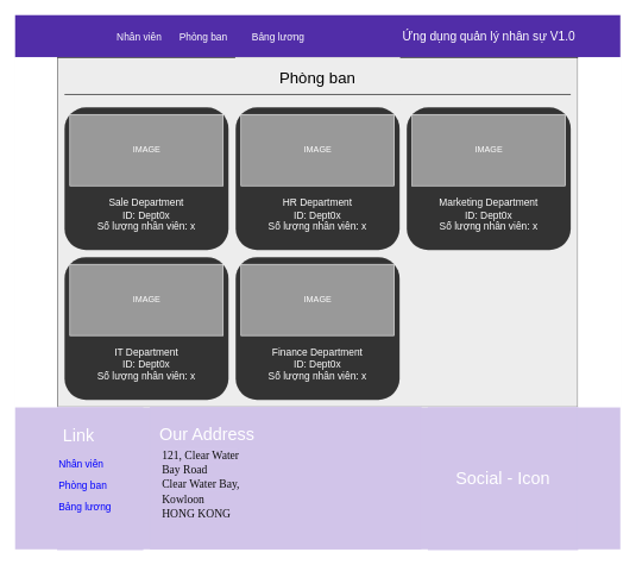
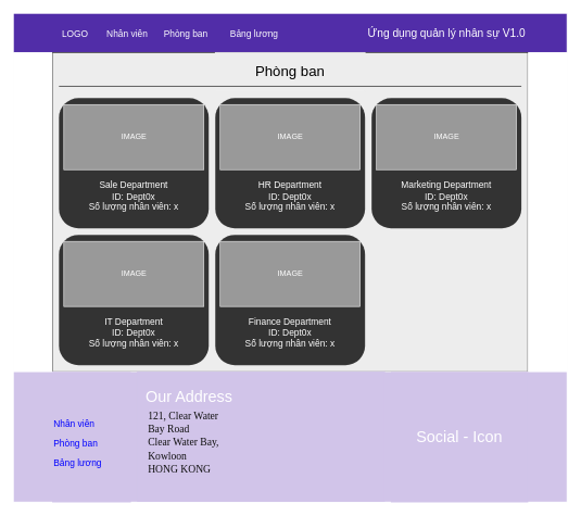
  <mxCell id="0" />
  <mxCell id="1" parent="0" />
  <mxCell id="2" value="" style="html=1;shadow=0;dashed=0;fontSize=16;fontColor=#181819;align=left;spacing=15;fillColor=#512da8;strokeWidth=1;strokeColor=#FFFFFF;" vertex="1" parent="1"><mxGeometry width="850" height="60" as="geometry" x="20" y="20" /></mxCell>
  <mxCell id="3" value="Nhân viên" style="fillColor=none;strokeColor=none;fontSize=14;align=center;fontColor=#FFFFFF;" vertex="1" parent="2"><mxGeometry width="70" height="40" relative="1" as="geometry"><mxPoint x="140" y="10" as="offset" /></mxGeometry></mxCell>
  <mxCell id="4" value="Phòng ban" style="fillColor=none;strokeColor=none;fontSize=14;align=center;fontColor=#FFFFFF;" vertex="1" parent="2"><mxGeometry width="50" height="40" relative="1" as="geometry"><mxPoint x="240" y="10" as="offset" /></mxGeometry></mxCell>
  <mxCell id="5" value="Bảng lương" style="fillColor=none;strokeColor=none;fontSize=14;align=center;fontColor=#FFFFFF;" vertex="1" parent="2"><mxGeometry width="80" height="40" relative="1" as="geometry"><mxPoint x="330" y="10" as="offset" /></mxGeometry></mxCell>
  <mxCell id="6" value="Ứng dụng quản lý nhân sự V1.0" style="fillColor=none;strokeColor=none;fontSize=17;align=center;fontColor=#FFFFFF;spacingLeft=1;strokeWidth=1;" vertex="1" parent="2"><mxGeometry width="250" height="40" relative="1" as="geometry"><mxPoint x="540" y="10" as="offset" /></mxGeometry></mxCell>
  <mxCell id="7" value="" style="rounded=0;whiteSpace=wrap;html=1;fillColor=#ededed;shadow=0;" vertex="1" parent="1"><mxGeometry x="80" y="80" width="730" height="490" as="geometry" /></mxCell>
+ <mxCell id="8" value="LOGO" style="fillColor=none;strokeColor=none;fontSize=14;align=center;fontColor=#FFFFFF;" vertex="1" parent="1"><mxGeometry x="80" y="30" width="70" height="40" as="geometry" /></mxCell>
  <mxCell id="9" value="&lt;font color=&quot;#000000&quot; style=&quot;font-size: 22px&quot;&gt;Phòng ban&lt;/font&gt;" style="rounded=0;whiteSpace=wrap;html=1;fillColor=#ededed;strokeColor=#ededed;" vertex="1" parent="1"><mxGeometry x="330" y="80" width="230" height="60" as="geometry" /></mxCell>
  <mxCell id="10" value="" style="edgeStyle=none;html=1;" edge="1" parent="1"><mxGeometry relative="1" as="geometry"><mxPoint x="145" y="290" as="sourcePoint" /><mxPoint x="145" y="350" as="targetPoint" /></mxGeometry></mxCell>
  <mxCell id="11" value="" style="edgeStyle=none;html=1;" edge="1" parent="1"><mxGeometry relative="1" as="geometry"><mxPoint x="265" y="440" as="sourcePoint" /><mxPoint x="265" y="520" as="targetPoint" /></mxGeometry></mxCell>
  <mxCell id="12" value="" style="rounded=0;whiteSpace=wrap;html=1;shadow=0;glass=0;sketch=0;strokeColor=#ededed;strokeWidth=0;fillColor=#FFFFFF;" vertex="1" parent="1"><mxGeometry y="80" width="60" height="490" as="geometry" x="20" /></mxCell>
  <mxCell id="13" value="" style="rounded=0;whiteSpace=wrap;html=1;shadow=0;glass=0;sketch=0;strokeColor=#ededed;strokeWidth=0;fillColor=#FFFFFF;" vertex="1" parent="1"><mxGeometry x="810" y="80" width="60" height="490" as="geometry" /></mxCell>
  <mxCell id="14" value="&lt;font color=&quot;#ffffff&quot;&gt;IMAGE&lt;/font&gt;" style="rounded=0;whiteSpace=wrap;html=1;shadow=0;glass=0;sketch=0;strokeColor=#ededed;strokeWidth=1;fillColor=#999999;" vertex="1" parent="1"><mxGeometry x="215" y="160" width="100" height="80" as="geometry" /></mxCell>
  <mxCell id="15" value="&lt;font style=&quot;font-size: 14px&quot;&gt;&lt;font color=&quot;#ffffff&quot;&gt;&lt;br&gt;&lt;br&gt;&lt;br&gt;&lt;br&gt;&lt;br&gt;&lt;br&gt;Sale Department&lt;br&gt;ID: Dept0x&lt;br&gt;Số lượng nhân viên: x&lt;/font&gt;&lt;br&gt;&lt;/font&gt;" style="rounded=1;whiteSpace=wrap;html=1;strokeColor=#ededed;shadow=0;sketch=0;glass=0;fillColor=#333333;strokeWidth=0;" vertex="1" parent="1"><mxGeometry x="90" y="150" width="230" height="200" as="geometry" /></mxCell>
  <mxCell id="16" value="&lt;font color=&quot;#ffffff&quot;&gt;IMAGE&lt;/font&gt;" style="rounded=0;whiteSpace=wrap;html=1;shadow=0;glass=0;sketch=0;strokeColor=#ededed;strokeWidth=1;fillColor=#999999;" vertex="1" parent="1"><mxGeometry x="97.5" y="160" width="215" height="100" as="geometry" /></mxCell>
  <mxCell id="17" value="&lt;font style=&quot;font-size: 14px&quot;&gt;&lt;font color=&quot;#ffffff&quot;&gt;&lt;br&gt;&lt;br&gt;&lt;br&gt;&lt;br&gt;&lt;br&gt;&lt;br&gt;HR Department&lt;br&gt;ID: Dept0x&lt;br&gt;Số lượng nhân viên: x&lt;/font&gt;&lt;br&gt;&lt;/font&gt;" style="rounded=1;whiteSpace=wrap;html=1;strokeColor=#ededed;shadow=0;sketch=0;glass=0;fillColor=#333333;strokeWidth=0;" vertex="1" parent="1"><mxGeometry x="330" y="150" width="230" height="200" as="geometry" /></mxCell>
  <mxCell id="18" value="&lt;font color=&quot;#ffffff&quot;&gt;IMAGE&lt;/font&gt;" style="rounded=0;whiteSpace=wrap;html=1;shadow=0;glass=0;sketch=0;strokeColor=#ededed;strokeWidth=1;fillColor=#999999;" vertex="1" parent="1"><mxGeometry x="337.5" y="160" width="215" height="100" as="geometry" /></mxCell>
  <mxCell id="19" value="&lt;font style=&quot;font-size: 14px&quot;&gt;&lt;font color=&quot;#ffffff&quot;&gt;&lt;br&gt;&lt;br&gt;&lt;br&gt;&lt;br&gt;&lt;br&gt;&lt;br&gt;Marketing Department&lt;br&gt;ID: Dept0x&lt;br&gt;Số lượng nhân viên: x&lt;/font&gt;&lt;br&gt;&lt;/font&gt;" style="rounded=1;whiteSpace=wrap;html=1;strokeColor=#ededed;shadow=0;sketch=0;glass=0;fillColor=#333333;strokeWidth=0;" vertex="1" parent="1"><mxGeometry x="570" y="150" width="230" height="200" as="geometry" /></mxCell>
  <mxCell id="20" value="&lt;font color=&quot;#ffffff&quot;&gt;IMAGE&lt;/font&gt;" style="rounded=0;whiteSpace=wrap;html=1;shadow=0;glass=0;sketch=0;strokeColor=#ededed;strokeWidth=1;fillColor=#999999;" vertex="1" parent="1"><mxGeometry x="577.5" y="160" width="215" height="100" as="geometry" /></mxCell>
  <mxCell id="21" value="&lt;font style=&quot;font-size: 14px&quot;&gt;&lt;font color=&quot;#ffffff&quot;&gt;&lt;br&gt;&lt;br&gt;&lt;br&gt;&lt;br&gt;&lt;br&gt;&lt;br&gt;IT Department&lt;br&gt;ID: Dept0x&lt;br&gt;Số lượng nhân viên: x&lt;/font&gt;&lt;br&gt;&lt;/font&gt;" style="rounded=1;whiteSpace=wrap;html=1;strokeColor=#ededed;shadow=0;sketch=0;glass=0;fillColor=#333333;strokeWidth=0;" vertex="1" parent="1"><mxGeometry x="90" y="360" width="230" height="200" as="geometry" /></mxCell>
  <mxCell id="22" value="&lt;font color=&quot;#ffffff&quot;&gt;IMAGE&lt;/font&gt;" style="rounded=0;whiteSpace=wrap;html=1;shadow=0;glass=0;sketch=0;strokeColor=#ededed;strokeWidth=1;fillColor=#999999;" vertex="1" parent="1"><mxGeometry x="97.5" y="370" width="215" height="100" as="geometry" /></mxCell>
  <mxCell id="23" value="&lt;font style=&quot;font-size: 14px&quot;&gt;&lt;font color=&quot;#ffffff&quot;&gt;&lt;br&gt;&lt;br&gt;&lt;br&gt;&lt;br&gt;&lt;br&gt;&lt;br&gt;Finance Department&lt;br&gt;ID: Dept0x&lt;br&gt;Số lượng nhân viên: x&lt;/font&gt;&lt;br&gt;&lt;/font&gt;" style="rounded=1;whiteSpace=wrap;html=1;strokeColor=#ededed;shadow=0;sketch=0;glass=0;fillColor=#333333;strokeWidth=0;" vertex="1" parent="1"><mxGeometry x="330" y="360" width="230" height="200" as="geometry" /></mxCell>
  <mxCell id="24" value="&lt;font color=&quot;#ffffff&quot;&gt;IMAGE&lt;/font&gt;" style="rounded=0;whiteSpace=wrap;html=1;shadow=0;glass=0;sketch=0;strokeColor=#ededed;strokeWidth=1;fillColor=#999999;" vertex="1" parent="1"><mxGeometry x="337.5" y="370" width="215" height="100" as="geometry" /></mxCell>
  <mxCell id="25" value="" style="line;strokeWidth=1;html=1;perimeter=backbonePerimeter;points=[];outlineConnect=0;strokeColor=#000000;" vertex="1" parent="1"><mxGeometry x="90" y="127" width="710" height="10" as="geometry" /></mxCell>
  <mxCell id="26" value="" style="rounded=0;whiteSpace=wrap;html=1;fontSize=17;strokeWidth=1;fontColor=#ffffff;fillColor=#d1c4e9;strokeColor=#FFFFFF;" vertex="1" parent="1"><mxGeometry y="570" width="850" height="200" as="geometry" x="20" /></mxCell>
  <mxCell id="27" value="" style="rounded=0;whiteSpace=wrap;html=1;fontSize=17;fontColor=#FFFFFF;strokeWidth=1;fillColor=#D1C4E9;strokeColor=#D1C4E9;" vertex="1" parent="1"><mxGeometry x="80" y="571" width="120" height="199" as="geometry" /></mxCell>
  <mxCell id="28" value="&lt;div style=&quot;text-align: left&quot;&gt;&lt;br&gt;&lt;/div&gt;&lt;br&gt;&lt;br&gt;" style="rounded=0;whiteSpace=wrap;html=1;fontSize=17;fontColor=#FFFFFF;strokeWidth=1;fillColor=#d1c4e9;strokeColor=#D1C4E9;" vertex="1" parent="1"><mxGeometry x="210" y="570" width="380" height="199" as="geometry" /></mxCell>
  <mxCell id="29" value="" style="rounded=0;whiteSpace=wrap;html=1;fontSize=17;fontColor=#FFFFFF;strokeWidth=1;fillColor=#d1c4e9;strokeColor=#D1C4E9;" vertex="1" parent="1"><mxGeometry x="600" y="571" width="210" height="199" as="geometry" /></mxCell>
- <mxCell id="30" value="&lt;font style=&quot;font-size: 24px&quot;&gt;Link&lt;/font&gt;" style="text;html=1;strokeColor=none;fillColor=none;align=center;verticalAlign=middle;whiteSpace=wrap;rounded=0;fontSize=17;fontColor=#FFFFFF;" vertex="1" parent="1"><mxGeometry x="80" y="590" width="60" height="40" as="geometry" /></mxCell>
  <mxCell id="31" value="&lt;font style=&quot;font-size: 24px&quot;&gt;Our Address&lt;/font&gt;" style="text;html=1;strokeColor=none;fillColor=none;align=center;verticalAlign=middle;whiteSpace=wrap;rounded=0;fontSize=17;fontColor=#FFFFFF;" vertex="1" parent="1"><mxGeometry x="210" y="589" width="160" height="40" as="geometry" /></mxCell>
  <mxCell id="32" value="&lt;font style=&quot;font-size: 24px&quot;&gt;Social - Icon&lt;/font&gt;" style="text;html=1;strokeColor=none;fillColor=none;align=center;verticalAlign=middle;whiteSpace=wrap;rounded=0;fontSize=17;fontColor=#FFFFFF;" vertex="1" parent="1"><mxGeometry x="625" y="650" width="160" height="40" as="geometry" /></mxCell>
  <mxCell id="33" value="&lt;span style=&quot;color: rgb(15 , 15 , 15) ; font-family: &amp;#34;times new roman&amp;#34; , &amp;#34;times&amp;#34; , serif ; font-size: 16px ; background-color: rgb(209 , 196 , 233)&quot;&gt;121, Clear Water Bay Road&lt;/span&gt;&lt;br style=&quot;box-sizing: border-box ; margin: 0px ; padding: 0px ; color: rgb(15 , 15 , 15) ; font-family: &amp;#34;times new roman&amp;#34; , &amp;#34;times&amp;#34; , serif ; font-size: 16px ; background-color: rgb(209 , 196 , 233)&quot;&gt;&lt;span style=&quot;color: rgb(15 , 15 , 15) ; font-family: &amp;#34;times new roman&amp;#34; , &amp;#34;times&amp;#34; , serif ; font-size: 16px ; background-color: rgb(209 , 196 , 233)&quot;&gt;Clear Water Bay, Kowloon&lt;/span&gt;&lt;br style=&quot;box-sizing: border-box ; margin: 0px ; padding: 0px ; color: rgb(15 , 15 , 15) ; font-family: &amp;#34;times new roman&amp;#34; , &amp;#34;times&amp;#34; , serif ; font-size: 16px ; background-color: rgb(209 , 196 , 233)&quot;&gt;&lt;span style=&quot;color: rgb(15 , 15 , 15) ; font-family: &amp;#34;times new roman&amp;#34; , &amp;#34;times&amp;#34; , serif ; font-size: 16px ; background-color: rgb(209 , 196 , 233)&quot;&gt;HONG KONG&lt;/span&gt;" style="text;html=1;strokeColor=none;fillColor=none;align=left;verticalAlign=middle;whiteSpace=wrap;rounded=0;fontSize=17;fontColor=#FFFFFF;" vertex="1" parent="1"><mxGeometry x="225" y="659" width="120" height="40" as="geometry" /></mxCell>
  <mxCell id="34" value="&lt;font style=&quot;font-size: 14px&quot; color=&quot;#0000ff&quot;&gt;Nhân viên&lt;/font&gt;" style="text;html=1;strokeColor=none;fillColor=none;align=left;verticalAlign=middle;whiteSpace=wrap;rounded=0;fontSize=17;fontColor=#FFFFFF;" vertex="1" parent="1"><mxGeometry x="80" y="630" width="90" height="40" as="geometry" /></mxCell>
  <mxCell id="35" value="&lt;font style=&quot;font-size: 14px&quot; color=&quot;#0000ff&quot;&gt;Phòng ban&lt;/font&gt;" style="text;html=1;strokeColor=none;fillColor=none;align=left;verticalAlign=middle;whiteSpace=wrap;rounded=0;fontSize=17;fontColor=#FFFFFF;" vertex="1" parent="1"><mxGeometry x="80" y="660" width="110" height="40" as="geometry" /></mxCell>
  <mxCell id="36" value="&lt;font style=&quot;font-size: 14px&quot; color=&quot;#0000ff&quot;&gt;Bảng lương&lt;/font&gt;" style="text;html=1;strokeColor=none;fillColor=none;align=left;verticalAlign=middle;whiteSpace=wrap;rounded=0;fontSize=17;fontColor=#FFFFFF;" vertex="1" parent="1"><mxGeometry x="80" y="690" width="100" height="40" as="geometry" /></mxCell>
